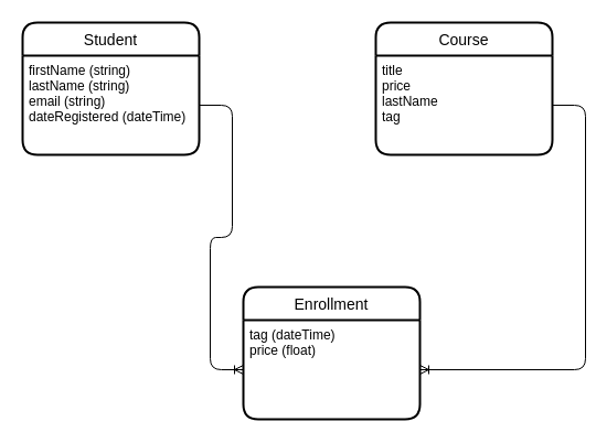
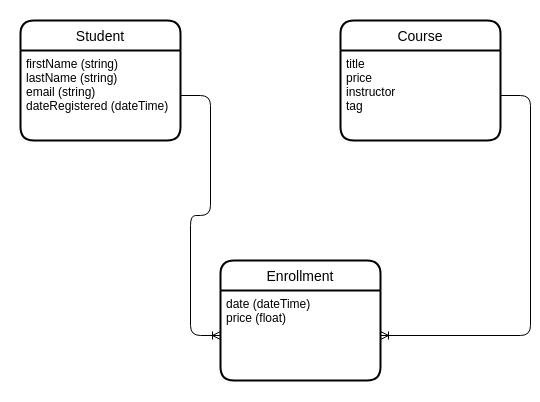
  <mxCell id="0" />
  <mxCell id="1" parent="0" />
  <mxCell id="2" value="Student" style="swimlane;childLayout=stackLayout;horizontal=1;startSize=30;horizontalStack=0;rounded=1;fontSize=14;fontStyle=0;strokeWidth=2;resizeParent=0;resizeLast=1;shadow=0;dashed=0;align=center;" vertex="1" parent="1"><mxGeometry x="20" y="20" width="160" height="120" as="geometry" /></mxCell>
  <mxCell id="3" value="firstName (string)&#10;lastName (string)&#10;email (string)&#10;dateRegistered (dateTime)" style="align=left;strokeColor=none;fillColor=none;spacingLeft=4;fontSize=12;verticalAlign=top;resizable=0;rotatable=0;part=1;" vertex="1" parent="2"><mxGeometry y="30" width="160" height="90" as="geometry" /></mxCell>
  <mxCell id="4" value="Course" style="swimlane;childLayout=stackLayout;horizontal=1;startSize=30;horizontalStack=0;rounded=1;fontSize=14;fontStyle=0;strokeWidth=2;resizeParent=0;resizeLast=1;shadow=0;dashed=0;align=center;" vertex="1" parent="1"><mxGeometry x="340" y="20" width="160" height="120" as="geometry" /></mxCell>
- <mxCell id="5" value="title&#10;price&#10;lastName&#10;tag" style="align=left;strokeColor=none;fillColor=none;spacingLeft=4;fontSize=12;verticalAlign=top;resizable=0;rotatable=0;part=1;" vertex="1" parent="4"><mxGeometry y="30" width="160" height="90" as="geometry" /></mxCell>
+ <mxCell id="5" value="title&#10;price&#10;instructor&#10;tag" style="align=left;strokeColor=none;fillColor=none;spacingLeft=4;fontSize=12;verticalAlign=top;resizable=0;rotatable=0;part=1;" vertex="1" parent="4"><mxGeometry y="30" width="160" height="90" as="geometry" /></mxCell>
  <mxCell id="6" value="Enrollment" style="swimlane;childLayout=stackLayout;horizontal=1;startSize=30;horizontalStack=0;rounded=1;fontSize=14;fontStyle=0;strokeWidth=2;resizeParent=0;resizeLast=1;shadow=0;dashed=0;align=center;" vertex="1" parent="1"><mxGeometry x="220" y="260" width="160" height="120" as="geometry" /></mxCell>
- <mxCell id="7" value="tag (dateTime)&#10;price (float)&#10;" style="align=left;strokeColor=none;fillColor=none;spacingLeft=4;fontSize=12;verticalAlign=top;resizable=0;rotatable=0;part=1;" vertex="1" parent="6"><mxGeometry y="30" width="160" height="90" as="geometry" /></mxCell>
+ <mxCell id="7" value="date (dateTime)&#10;price (float)&#10;" style="align=left;strokeColor=none;fillColor=none;spacingLeft=4;fontSize=12;verticalAlign=top;resizable=0;rotatable=0;part=1;" vertex="1" parent="6"><mxGeometry y="30" width="160" height="90" as="geometry" /></mxCell>
  <mxCell id="8" value="" style="edgeStyle=entityRelationEdgeStyle;fontSize=12;html=1;endArrow=ERoneToMany;entryX=0;entryY=0.5;entryDx=0;entryDy=0;exitX=1;exitY=0.5;exitDx=0;exitDy=0;" edge="1" parent="1" source="3" target="7"><mxGeometry width="100" height="100" relative="1" as="geometry"><mxPoint x="90" y="310" as="sourcePoint" /><mxPoint x="190" y="210" as="targetPoint" /></mxGeometry></mxCell>
  <mxCell id="9" value="" style="edgeStyle=entityRelationEdgeStyle;fontSize=12;html=1;endArrow=ERoneToMany;entryX=1;entryY=0.5;entryDx=0;entryDy=0;" edge="1" parent="1" target="7"><mxGeometry width="100" height="100" relative="1" as="geometry"><mxPoint x="500" y="95" as="sourcePoint" /><mxPoint x="650" y="220" as="targetPoint" /></mxGeometry></mxCell>
